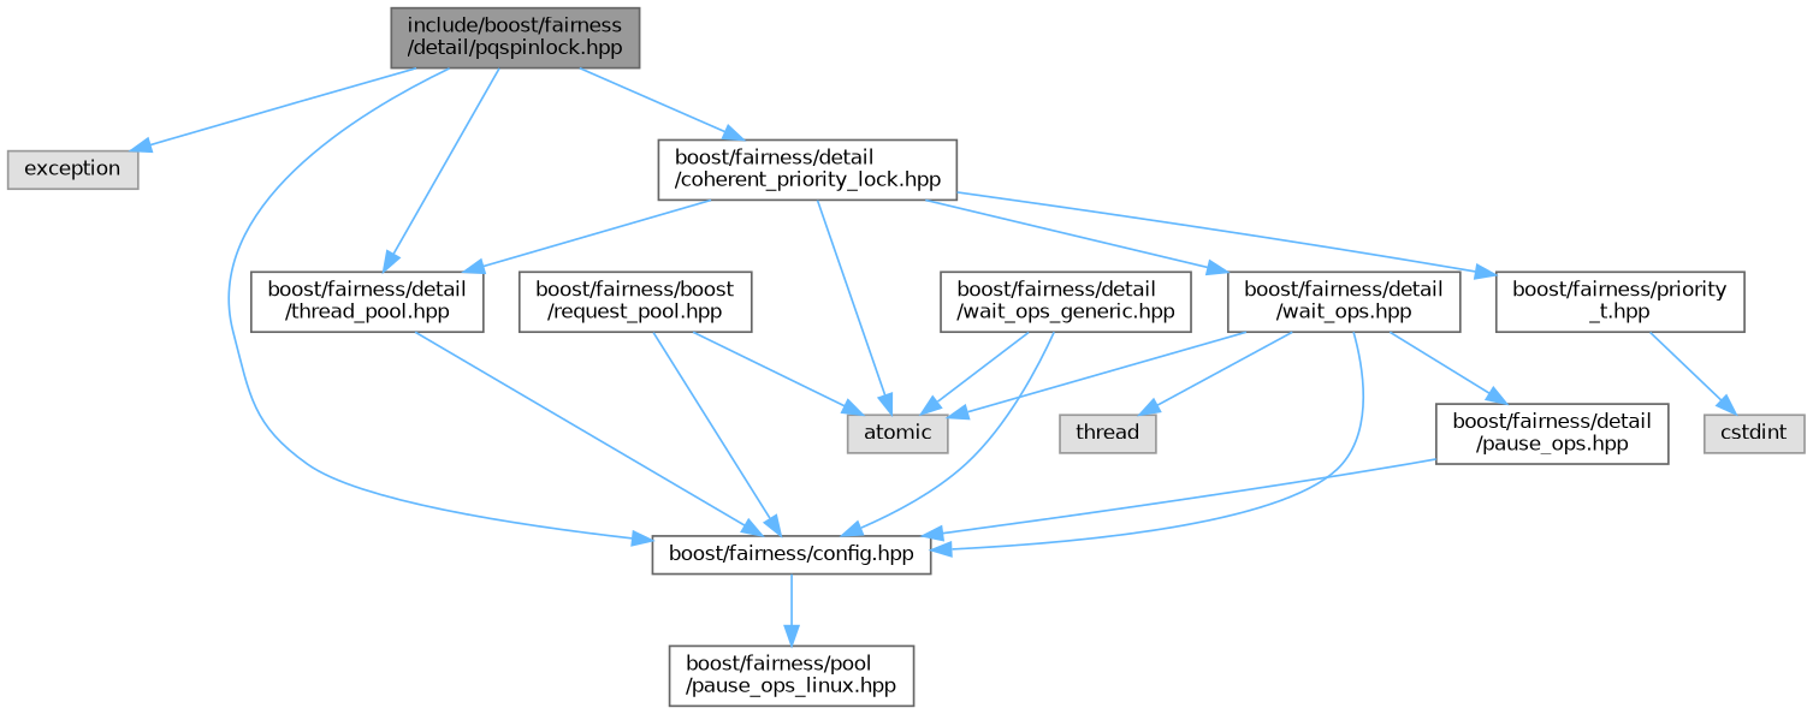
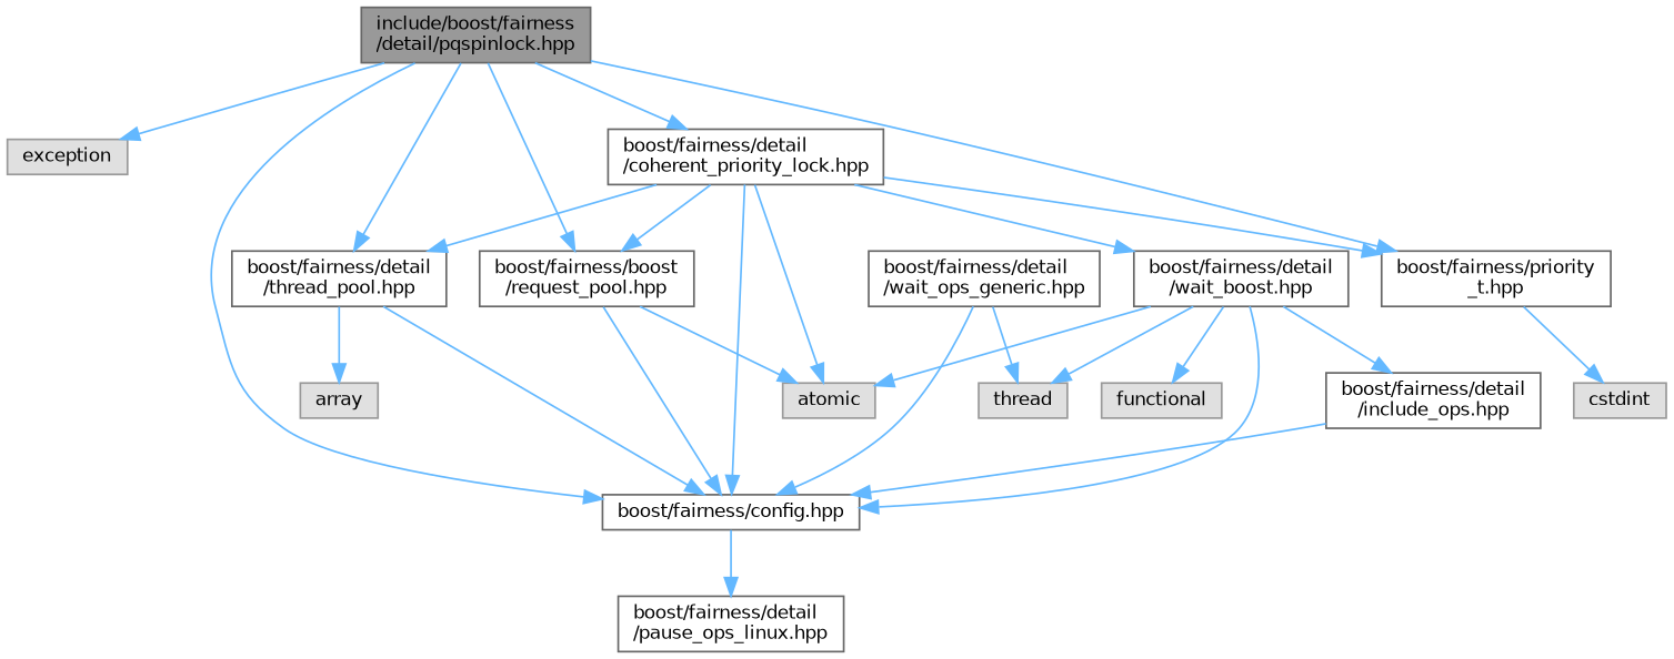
  digraph {
    node [color=grey40 fillcolor=white fontname=Helvetica fontsize=10 shape=box style=filled]
    edge [color=steelblue1 fontname=Helvetica fontsize=10 labelfontname=Helvetica labelfontsize=10 style=solid]
    n1 [color=gray40 fillcolor=grey60 fontcolor=black height=0.2 label="include/boost/fairness\l/detail/pqspinlock.hpp" width=0.4]
    n2 [color=grey60 fillcolor="#E0E0E0" height=0.2 label=exception width=0.4]
    n3 [height=0.2 label="boost/fairness/config.hpp" width=0.4]
    n4 [height=0.2 label="boost/fairness/priority\l_t.hpp" width=0.4]
    n5 [height=0.2 label="boost/fairness/detail\l/coherent_priority_lock.hpp" width=0.4]
    n6 [height=0.2 label="boost/fairness/boost\l/request_pool.hpp" width=0.4]
    n7 [height=0.2 label="boost/fairness/detail\l/thread_pool.hpp" width=0.4]
-   n8 [height=0.2 label="boost/fairness/pool\l/pause_ops_linux.hpp" width=0.4]
+   n8 [height=0.2 label="boost/fairness/detail\l/pause_ops_linux.hpp" width=0.4]
    n9 [color=grey60 fillcolor="#E0E0E0" height=0.2 label=cstdint width=0.4]
    n10 [color=grey60 fillcolor="#E0E0E0" height=0.2 label=atomic width=0.4]
-   n11 [height=0.2 label="boost/fairness/detail\l/wait_ops.hpp" width=0.4]
+   n11 [height=0.2 label="boost/fairness/detail\l/wait_boost.hpp" width=0.4]
+   n12 [color=grey60 fillcolor="#E0E0E0" height=0.2 label=array width=0.4]
    n13 [height=0.2 label="boost/fairness/detail\l/wait_ops_generic.hpp" width=0.4]
-   n14 [height=0.2 label="boost/fairness/detail\l/pause_ops.hpp" width=0.4]
+   n14 [height=0.2 label="boost/fairness/detail\l/include_ops.hpp" width=0.4]
    n15 [color=grey60 fillcolor="#E0E0E0" height=0.2 label=thread width=0.4]
+   n16 [color=grey60 fillcolor="#E0E0E0" height=0.2 label=functional width=0.4]
    n1 -> n2
    n1 -> n3
+   n1 -> n4
    n1 -> n5
+   n1 -> n6
    n1 -> n7
    n3 -> n8
    n4 -> n9
+   n5 -> n3
    n5 -> n4
+   n5 -> n6
    n5 -> n7
    n5 -> n10
    n5 -> n11
    n6 -> n3
    n6 -> n10
    n7 -> n3
+   n7 -> n12
    n11 -> n3
    n11 -> n10
    n11 -> n14
    n11 -> n15
+   n11 -> n16
    n13 -> n3
-   n13 -> n10
+   n13 -> n15
    n14 -> n3
  }
